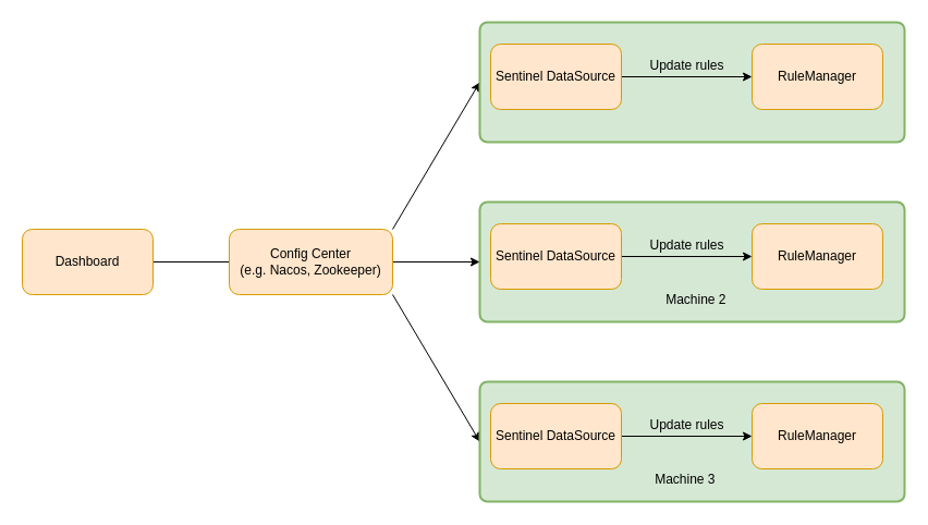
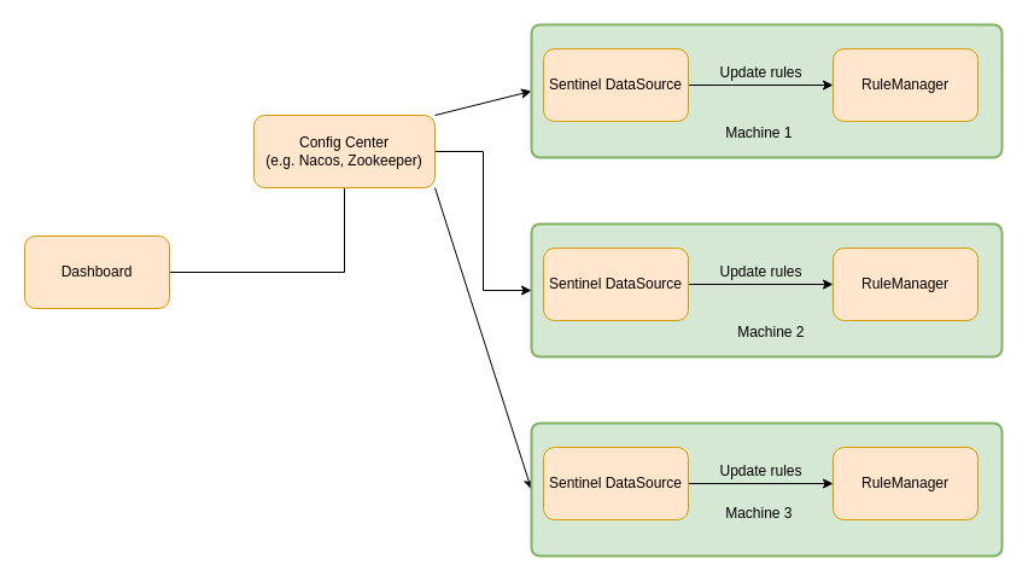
  <mxCell id="0" />
  <mxCell id="1" parent="0" />
  <mxCell id="2" value="" style="rounded=1;whiteSpace=wrap;html=1;absoluteArcSize=1;arcSize=14;strokeWidth=2;fillColor=#d5e8d4;strokeColor=#82b366;" vertex="1" parent="1"><mxGeometry x="440" y="185" width="390" height="110" as="geometry" /></mxCell>
  <mxCell id="3" style="edgeStyle=orthogonalEdgeStyle;rounded=0;orthogonalLoop=1;jettySize=auto;html=1;endArrow=none;" edge="1" parent="1" source="4" target="8"><mxGeometry relative="1" as="geometry" /></mxCell>
- <mxCell id="4" value="Dashboard" style="rounded=1;whiteSpace=wrap;html=1;fillColor=#ffe6cc;strokeColor=#d79b00;" vertex="1" parent="1"><mxGeometry x="20" y="210" width="120" height="60" as="geometry" /></mxCell>
+ <mxCell id="4" value="Dashboard" style="rounded=1;whiteSpace=wrap;html=1;fillColor=#ffe6cc;strokeColor=#d79b00;" vertex="1" parent="1"><mxGeometry x="20" y="195" width="120" height="60" as="geometry" /></mxCell>
  <mxCell id="5" style="edgeStyle=orthogonalEdgeStyle;rounded=0;orthogonalLoop=1;jettySize=auto;html=1;entryX=0;entryY=0.5;entryDx=0;entryDy=0;" edge="1" parent="1" source="8" target="2"><mxGeometry relative="1" as="geometry" /></mxCell>
  <mxCell id="6" style="rounded=0;orthogonalLoop=1;jettySize=auto;html=1;exitX=1;exitY=0;exitDx=0;exitDy=0;entryX=0;entryY=0.5;entryDx=0;entryDy=0;" edge="1" parent="1" source="8" target="14"><mxGeometry relative="1" as="geometry" /></mxCell>
  <mxCell id="7" style="edgeStyle=none;rounded=0;orthogonalLoop=1;jettySize=auto;html=1;exitX=1;exitY=1;exitDx=0;exitDy=0;entryX=0;entryY=0.5;entryDx=0;entryDy=0;" edge="1" parent="1" source="8" target="20"><mxGeometry relative="1" as="geometry" /></mxCell>
- <mxCell id="8" value="Config Center&lt;br&gt;(e.g. Nacos, Zookeeper)" style="rounded=1;whiteSpace=wrap;html=1;fillColor=#ffe6cc;strokeColor=#d79b00;" vertex="1" parent="1"><mxGeometry x="210" y="210" width="150" height="60" as="geometry" /></mxCell>
+ <mxCell id="8" value="Config Center&lt;br&gt;(e.g. Nacos, Zookeeper)" style="rounded=1;whiteSpace=wrap;html=1;fillColor=#ffe6cc;strokeColor=#d79b00;" vertex="1" parent="1"><mxGeometry x="210" y="95" width="150" height="60" as="geometry" /></mxCell>
  <mxCell id="9" style="edgeStyle=orthogonalEdgeStyle;rounded=0;orthogonalLoop=1;jettySize=auto;html=1;" edge="1" parent="1" source="10" target="11"><mxGeometry relative="1" as="geometry" /></mxCell>
  <mxCell id="10" value="Sentinel DataSource" style="rounded=1;whiteSpace=wrap;html=1;fillColor=#ffe6cc;strokeColor=#d79b00;" vertex="1" parent="1"><mxGeometry x="450" y="205" width="120" height="60" as="geometry" /></mxCell>
  <mxCell id="11" value="RuleManager" style="rounded=1;whiteSpace=wrap;html=1;fillColor=#ffe6cc;strokeColor=#d79b00;" vertex="1" parent="1"><mxGeometry x="690" y="205" width="120" height="60" as="geometry" /></mxCell>
  <mxCell id="12" value="Update rules" style="text;html=1;align=center;verticalAlign=middle;resizable=0;points=[];autosize=1;" vertex="1" parent="1"><mxGeometry x="590" y="215" width="80" height="20" as="geometry" /></mxCell>
  <mxCell id="13" value="Machine 2&amp;nbsp;" style="text;html=1;align=center;verticalAlign=middle;resizable=0;points=[];autosize=1;" vertex="1" parent="1"><mxGeometry x="605" y="265" width="70" height="20" as="geometry" /></mxCell>
  <mxCell id="14" value="" style="rounded=1;whiteSpace=wrap;html=1;absoluteArcSize=1;arcSize=14;strokeWidth=2;fillColor=#d5e8d4;strokeColor=#82b366;" vertex="1" parent="1"><mxGeometry x="440" y="20" width="390" height="110" as="geometry" /></mxCell>
  <mxCell id="15" style="edgeStyle=orthogonalEdgeStyle;rounded=0;orthogonalLoop=1;jettySize=auto;html=1;" edge="1" source="16" target="17" parent="1"><mxGeometry relative="1" as="geometry" /></mxCell>
  <mxCell id="16" value="Sentinel DataSource" style="rounded=1;whiteSpace=wrap;html=1;fillColor=#ffe6cc;strokeColor=#d79b00;" vertex="1" parent="1"><mxGeometry x="450" y="40" width="120" height="60" as="geometry" /></mxCell>
  <mxCell id="17" value="RuleManager" style="rounded=1;whiteSpace=wrap;html=1;fillColor=#ffe6cc;strokeColor=#d79b00;" vertex="1" parent="1"><mxGeometry x="690" y="40" width="120" height="60" as="geometry" /></mxCell>
  <mxCell id="18" value="Update rules" style="text;html=1;align=center;verticalAlign=middle;resizable=0;points=[];autosize=1;" vertex="1" parent="1"><mxGeometry x="590" y="50" width="80" height="20" as="geometry" /></mxCell>
+ <mxCell id="19" value="Machine 1&amp;nbsp;" style="text;html=1;align=center;verticalAlign=middle;resizable=0;points=[];autosize=1;" vertex="1" parent="1"><mxGeometry x="595" y="100" width="70" height="20" as="geometry" /></mxCell>
  <mxCell id="20" value="" style="rounded=1;whiteSpace=wrap;html=1;absoluteArcSize=1;arcSize=14;strokeWidth=2;fillColor=#d5e8d4;strokeColor=#82b366;" vertex="1" parent="1"><mxGeometry x="440" y="350" width="390" height="110" as="geometry" /></mxCell>
  <mxCell id="21" style="edgeStyle=orthogonalEdgeStyle;rounded=0;orthogonalLoop=1;jettySize=auto;html=1;" edge="1" source="22" target="23" parent="1"><mxGeometry relative="1" as="geometry" /></mxCell>
  <mxCell id="22" value="Sentinel DataSource" style="rounded=1;whiteSpace=wrap;html=1;fillColor=#ffe6cc;strokeColor=#d79b00;" vertex="1" parent="1"><mxGeometry x="450" y="370" width="120" height="60" as="geometry" /></mxCell>
  <mxCell id="23" value="RuleManager" style="rounded=1;whiteSpace=wrap;html=1;fillColor=#ffe6cc;strokeColor=#d79b00;" vertex="1" parent="1"><mxGeometry x="690" y="370" width="120" height="60" as="geometry" /></mxCell>
  <mxCell id="24" value="Update rules" style="text;html=1;align=center;verticalAlign=middle;resizable=0;points=[];autosize=1;" vertex="1" parent="1"><mxGeometry x="590" y="380" width="80" height="20" as="geometry" /></mxCell>
- <mxCell id="25" value="Machine 3&amp;nbsp;" style="text;html=1;align=center;verticalAlign=middle;resizable=0;points=[];autosize=1;" vertex="1" parent="1"><mxGeometry x="595" y="430" width="70" height="20" as="geometry" /></mxCell>
+ <mxCell id="25" value="Machine 3&amp;nbsp;" style="text;html=1;align=center;verticalAlign=middle;resizable=0;points=[];autosize=1;" vertex="1" parent="1"><mxGeometry x="595" y="415" width="70" height="20" as="geometry" /></mxCell>
